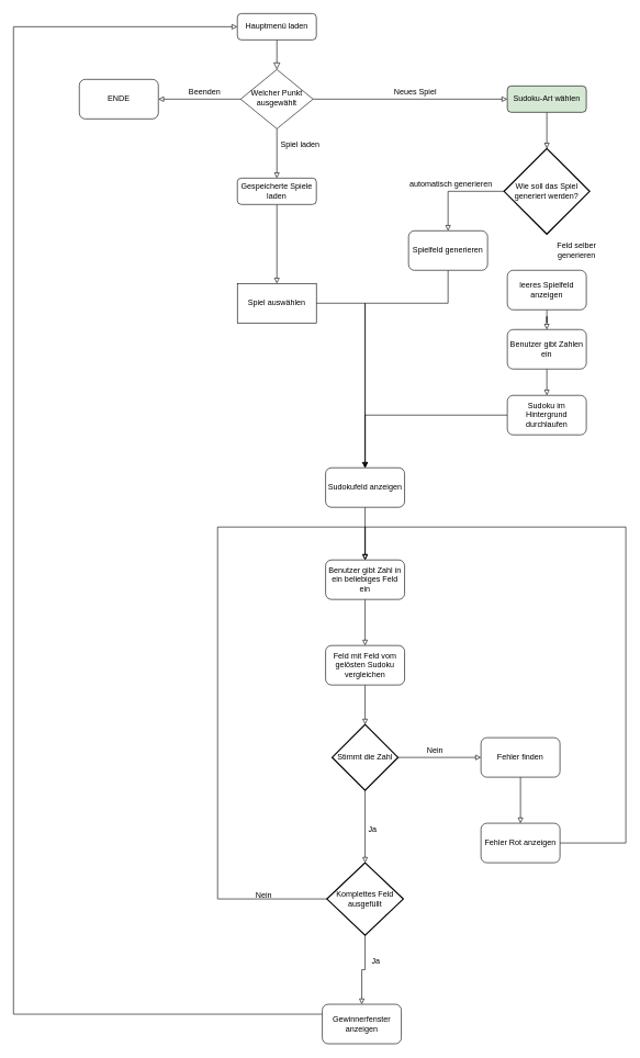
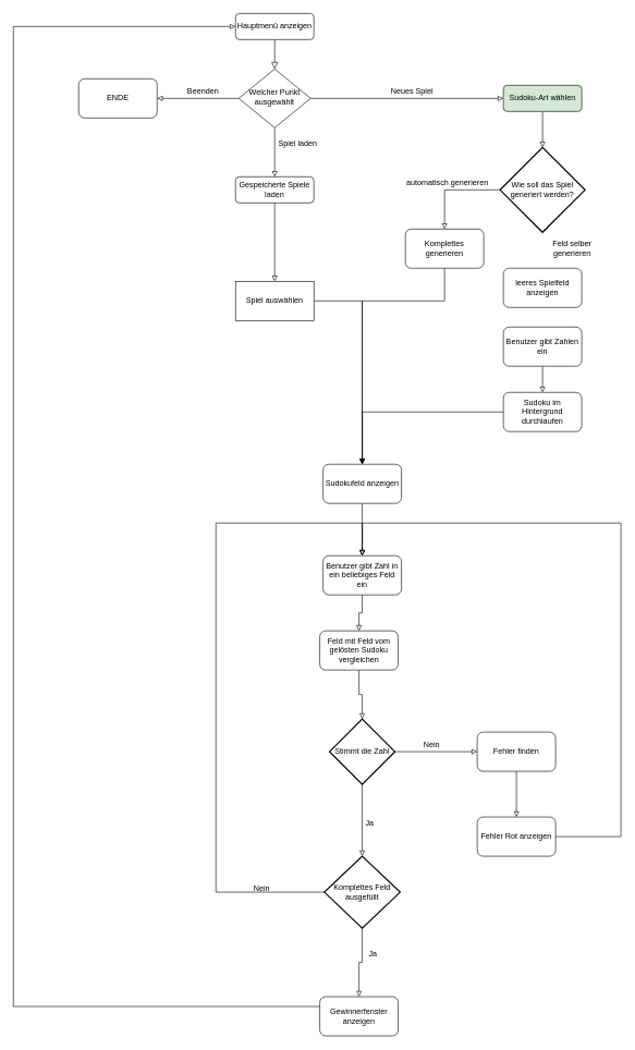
  <mxCell id="0" />
  <mxCell id="1" parent="0" />
  <mxCell id="2" value="" style="rounded=0;html=1;jettySize=auto;orthogonalLoop=1;fontSize=11;endArrow=block;endFill=0;endSize=8;strokeWidth=1;shadow=0;labelBackgroundColor=none;edgeStyle=orthogonalEdgeStyle;" parent="1" source="3" target="7" edge="1"><mxGeometry relative="1" as="geometry" /></mxCell>
- <mxCell id="3" value="Hauptmenü laden" style="rounded=1;whiteSpace=wrap;html=1;fontSize=12;glass=0;strokeWidth=1;shadow=0;" parent="1" vertex="1"><mxGeometry x="360" y="20" width="120" height="40" as="geometry" /></mxCell>
+ <mxCell id="3" value="Hauptmenü anzeigen" style="rounded=1;whiteSpace=wrap;html=1;fontSize=12;glass=0;strokeWidth=1;shadow=0;" parent="1" vertex="1"><mxGeometry x="360" y="20" width="120" height="40" as="geometry" /></mxCell>
  <mxCell id="4" style="edgeStyle=orthogonalEdgeStyle;rounded=0;orthogonalLoop=1;jettySize=auto;html=1;endArrow=block;endFill=0;" parent="1" source="7" target="9" edge="1"><mxGeometry relative="1" as="geometry"><mxPoint x="770" y="150" as="targetPoint" /><Array as="points" /></mxGeometry></mxCell>
  <mxCell id="5" value="" style="edgeStyle=orthogonalEdgeStyle;rounded=0;orthogonalLoop=1;jettySize=auto;html=1;endArrow=block;endFill=0;" parent="1" source="7" target="11" edge="1"><mxGeometry relative="1" as="geometry" /></mxCell>
  <mxCell id="6" style="edgeStyle=orthogonalEdgeStyle;rounded=0;orthogonalLoop=1;jettySize=auto;html=1;endArrow=block;endFill=0;" parent="1" source="7" target="48" edge="1"><mxGeometry relative="1" as="geometry" /></mxCell>
  <mxCell id="7" value="Welcher Punkt ausgewählt" style="rhombus;whiteSpace=wrap;html=1;shadow=0;fontFamily=Helvetica;fontSize=12;align=center;strokeWidth=1;spacing=6;spacingTop=-4;" parent="1" vertex="1"><mxGeometry x="365" y="105" width="110" height="90" as="geometry" /></mxCell>
  <mxCell id="8" value="" style="edgeStyle=orthogonalEdgeStyle;rounded=0;orthogonalLoop=1;jettySize=auto;html=1;endArrow=block;endFill=0;" parent="1" source="9" target="15" edge="1"><mxGeometry relative="1" as="geometry" /></mxCell>
  <mxCell id="9" value="Sudoku-Art wählen" style="rounded=1;whiteSpace=wrap;html=1;fontSize=12;glass=0;strokeWidth=1;shadow=0;fillColor=#d5e8d4;" parent="1" vertex="1"><mxGeometry x="770" y="130" width="120" height="40" as="geometry" /></mxCell>
  <mxCell id="10" style="edgeStyle=orthogonalEdgeStyle;rounded=0;orthogonalLoop=1;jettySize=auto;html=1;endArrow=block;endFill=0;" parent="1" source="11" target="51" edge="1"><mxGeometry relative="1" as="geometry"><mxPoint x="530" y="730" as="targetPoint" /></mxGeometry></mxCell>
  <mxCell id="11" value="Gespeicherte Spiele laden" style="rounded=1;whiteSpace=wrap;html=1;fontSize=12;glass=0;strokeWidth=1;shadow=0;" parent="1" vertex="1"><mxGeometry x="360" y="270" width="120" height="40" as="geometry" /></mxCell>
  <mxCell id="12" value="Neues Spiel" style="text;html=1;align=center;verticalAlign=middle;resizable=0;points=[];autosize=1;" parent="1" vertex="1"><mxGeometry x="590" y="130" width="80" height="20" as="geometry" /></mxCell>
  <mxCell id="13" value="Spiel laden" style="text;html=1;align=center;verticalAlign=middle;resizable=0;points=[];autosize=1;" parent="1" vertex="1"><mxGeometry x="420" y="210" width="70" height="20" as="geometry" /></mxCell>
  <mxCell id="14" style="edgeStyle=orthogonalEdgeStyle;rounded=0;orthogonalLoop=1;jettySize=auto;html=1;endArrow=block;endFill=0;" parent="1" source="15" target="20" edge="1"><mxGeometry relative="1" as="geometry"><Array as="points"><mxPoint x="680" y="290" /></Array></mxGeometry></mxCell>
  <mxCell id="15" value="Wie soll das Spiel generiert werden?" style="strokeWidth=2;html=1;shape=mxgraph.flowchart.decision;whiteSpace=wrap;" parent="1" vertex="1"><mxGeometry x="765" y="225" width="130" height="130" as="geometry" /></mxCell>
- <mxCell id="16" style="edgeStyle=orthogonalEdgeStyle;rounded=0;orthogonalLoop=1;jettySize=auto;html=1;endArrow=block;endFill=0;" parent="1" source="17" target="27" edge="1"><mxGeometry relative="1" as="geometry" /></mxCell>
  <mxCell id="17" value="leeres Spielfeld anzeigen" style="rounded=1;whiteSpace=wrap;html=1;" parent="1" vertex="1"><mxGeometry x="770" y="410" width="120" height="60" as="geometry" /></mxCell>
  <mxCell id="18" value="Feld selber &lt;br&gt;generieren&lt;br&gt;" style="text;html=1;align=center;verticalAlign=middle;resizable=0;points=[];autosize=1;" parent="1" vertex="1"><mxGeometry x="840" y="365" width="70" height="30" as="geometry" /></mxCell>
  <mxCell id="19" style="edgeStyle=orthogonalEdgeStyle;rounded=0;orthogonalLoop=1;jettySize=auto;html=1;endArrow=block;endFill=0;" parent="1" source="20" target="23" edge="1"><mxGeometry relative="1" as="geometry"><mxPoint x="580" y="720" as="targetPoint" /><Array as="points"><mxPoint x="680" y="460" /><mxPoint x="554" y="460" /></Array></mxGeometry></mxCell>
- <mxCell id="20" value="Spielfeld generieren" style="rounded=1;whiteSpace=wrap;html=1;" parent="1" vertex="1"><mxGeometry x="620" y="350" width="120" height="60" as="geometry" /></mxCell>
+ <mxCell id="20" value="Komplettes generieren" style="rounded=1;whiteSpace=wrap;html=1;" parent="1" vertex="1"><mxGeometry x="620" y="350" width="120" height="60" as="geometry" /></mxCell>
  <mxCell id="21" value="automatisch generieren" style="text;html=1;align=center;verticalAlign=middle;resizable=0;points=[];autosize=1;" parent="1" vertex="1"><mxGeometry x="614" y="270" width="140" height="20" as="geometry" /></mxCell>
  <mxCell id="22" value="" style="edgeStyle=orthogonalEdgeStyle;rounded=0;orthogonalLoop=1;jettySize=auto;html=1;endArrow=block;endFill=0;" parent="1" source="23" target="25" edge="1"><mxGeometry relative="1" as="geometry" /></mxCell>
  <mxCell id="23" value="Sudokufeld anzeigen" style="rounded=1;whiteSpace=wrap;html=1;" parent="1" vertex="1"><mxGeometry x="494" y="710" width="120" height="60" as="geometry" /></mxCell>
  <mxCell id="24" value="" style="edgeStyle=orthogonalEdgeStyle;rounded=0;orthogonalLoop=1;jettySize=auto;html=1;endArrow=block;endFill=0;" parent="1" source="25" target="31" edge="1"><mxGeometry relative="1" as="geometry" /></mxCell>
  <mxCell id="25" value="Benutzer gibt Zahl in ein beliebiges Feld ein" style="rounded=1;whiteSpace=wrap;html=1;" parent="1" vertex="1"><mxGeometry x="494" y="850" width="120" height="60" as="geometry" /></mxCell>
  <mxCell id="26" style="edgeStyle=orthogonalEdgeStyle;rounded=0;orthogonalLoop=1;jettySize=auto;html=1;endArrow=block;endFill=0;" parent="1" source="27" target="29" edge="1"><mxGeometry relative="1" as="geometry" /></mxCell>
  <mxCell id="27" value="Benutzer gibt Zahlen ein" style="rounded=1;whiteSpace=wrap;html=1;" parent="1" vertex="1"><mxGeometry x="770" y="500" width="120" height="60" as="geometry" /></mxCell>
  <mxCell id="28" style="edgeStyle=orthogonalEdgeStyle;rounded=0;orthogonalLoop=1;jettySize=auto;html=1;endArrow=block;endFill=0;" parent="1" source="29" target="23" edge="1"><mxGeometry relative="1" as="geometry" /></mxCell>
  <mxCell id="29" value="Sudoku im Hintergrund durchlaufen" style="rounded=1;whiteSpace=wrap;html=1;" parent="1" vertex="1"><mxGeometry x="770" y="600" width="120" height="60" as="geometry" /></mxCell>
  <mxCell id="30" value="" style="edgeStyle=orthogonalEdgeStyle;rounded=0;orthogonalLoop=1;jettySize=auto;html=1;endArrow=block;endFill=0;" parent="1" source="31" target="34" edge="1"><mxGeometry relative="1" as="geometry" /></mxCell>
- <mxCell id="31" value="Feld mit Feld vom gelösten Sudoku vergleichen" style="rounded=1;whiteSpace=wrap;html=1;" parent="1" vertex="1"><mxGeometry x="494" y="980" width="120" height="60" as="geometry" /></mxCell>
+ <mxCell id="31" value="Feld mit Feld vom gelösten Sudoku vergleichen" style="rounded=1;whiteSpace=wrap;html=1;" parent="1" vertex="1"><mxGeometry x="489" y="965" width="120" height="60" as="geometry" /></mxCell>
  <mxCell id="32" style="edgeStyle=orthogonalEdgeStyle;rounded=0;orthogonalLoop=1;jettySize=auto;html=1;endArrow=block;endFill=0;" parent="1" source="34" target="36" edge="1"><mxGeometry relative="1" as="geometry" /></mxCell>
  <mxCell id="33" value="" style="edgeStyle=orthogonalEdgeStyle;rounded=0;orthogonalLoop=1;jettySize=auto;html=1;endArrow=block;endFill=0;" parent="1" source="34" target="41" edge="1"><mxGeometry relative="1" as="geometry" /></mxCell>
  <mxCell id="34" value="Stimmt die Zahl" style="strokeWidth=2;html=1;shape=mxgraph.flowchart.decision;whiteSpace=wrap;" parent="1" vertex="1"><mxGeometry x="504" y="1100" width="100" height="100" as="geometry" /></mxCell>
  <mxCell id="35" style="edgeStyle=orthogonalEdgeStyle;rounded=0;orthogonalLoop=1;jettySize=auto;html=1;endArrow=block;endFill=0;" parent="1" source="36" target="38" edge="1"><mxGeometry relative="1" as="geometry" /></mxCell>
  <mxCell id="36" value="Fehler finden" style="rounded=1;whiteSpace=wrap;html=1;" parent="1" vertex="1"><mxGeometry x="730" y="1120" width="120" height="60" as="geometry" /></mxCell>
  <mxCell id="37" style="edgeStyle=orthogonalEdgeStyle;rounded=0;orthogonalLoop=1;jettySize=auto;html=1;endArrow=block;endFill=0;" parent="1" source="38" target="25" edge="1"><mxGeometry relative="1" as="geometry"><Array as="points"><mxPoint x="950" y="1280" /><mxPoint x="950" y="800" /><mxPoint x="554" y="800" /></Array></mxGeometry></mxCell>
  <mxCell id="38" value="Fehler Rot anzeigen" style="rounded=1;whiteSpace=wrap;html=1;" parent="1" vertex="1"><mxGeometry x="730" y="1250" width="120" height="60" as="geometry" /></mxCell>
  <mxCell id="39" style="edgeStyle=orthogonalEdgeStyle;rounded=0;orthogonalLoop=1;jettySize=auto;html=1;endArrow=block;endFill=0;exitX=0;exitY=0.5;exitDx=0;exitDy=0;exitPerimeter=0;" parent="1" source="41" target="25" edge="1"><mxGeometry relative="1" as="geometry"><mxPoint x="554" y="800" as="targetPoint" /><Array as="points"><mxPoint x="330" y="1365" /><mxPoint x="330" y="800" /><mxPoint x="554" y="800" /></Array></mxGeometry></mxCell>
  <mxCell id="40" style="edgeStyle=orthogonalEdgeStyle;rounded=0;orthogonalLoop=1;jettySize=auto;html=1;endArrow=block;endFill=0;" parent="1" source="41" target="46" edge="1"><mxGeometry relative="1" as="geometry" /></mxCell>
  <mxCell id="41" value="Komplettes Feld ausgefüllt" style="strokeWidth=2;html=1;shape=mxgraph.flowchart.decision;whiteSpace=wrap;" parent="1" vertex="1"><mxGeometry x="496" y="1310" width="116" height="110" as="geometry" /></mxCell>
  <mxCell id="42" value="Nein" style="text;html=1;align=center;verticalAlign=middle;resizable=0;points=[];autosize=1;" parent="1" vertex="1"><mxGeometry x="640" y="1130" width="40" height="20" as="geometry" /></mxCell>
  <mxCell id="43" value="Ja" style="text;html=1;align=center;verticalAlign=middle;resizable=0;points=[];autosize=1;" parent="1" vertex="1"><mxGeometry x="550" y="1250" width="30" height="20" as="geometry" /></mxCell>
  <mxCell id="44" value="Nein" style="text;html=1;align=center;verticalAlign=middle;resizable=0;points=[];autosize=1;" parent="1" vertex="1"><mxGeometry x="380" y="1350" width="40" height="20" as="geometry" /></mxCell>
  <mxCell id="45" style="edgeStyle=orthogonalEdgeStyle;rounded=0;orthogonalLoop=1;jettySize=auto;html=1;entryX=0;entryY=0.5;entryDx=0;entryDy=0;endArrow=block;endFill=0;" parent="1" source="46" target="3" edge="1"><mxGeometry relative="1" as="geometry"><Array as="points"><mxPoint x="20" y="1540" /><mxPoint x="20" y="40" /></Array></mxGeometry></mxCell>
  <mxCell id="46" value="Gewinnerfenster anzeigen" style="rounded=1;whiteSpace=wrap;html=1;" parent="1" vertex="1"><mxGeometry x="489" y="1525" width="120" height="60" as="geometry" /></mxCell>
  <mxCell id="47" value="Ja" style="text;html=1;align=center;verticalAlign=middle;resizable=0;points=[];autosize=1;" parent="1" vertex="1"><mxGeometry x="555" y="1450" width="30" height="20" as="geometry" /></mxCell>
  <mxCell id="48" value="ENDE" style="rounded=1;whiteSpace=wrap;html=1;" parent="1" vertex="1"><mxGeometry x="120" y="120" width="120" height="60" as="geometry" /></mxCell>
  <mxCell id="49" value="Beenden&lt;br&gt;" style="text;html=1;align=center;verticalAlign=middle;resizable=0;points=[];autosize=1;" parent="1" vertex="1"><mxGeometry x="280" y="130" width="60" height="20" as="geometry" /></mxCell>
  <mxCell id="50" style="edgeStyle=orthogonalEdgeStyle;rounded=0;orthogonalLoop=1;jettySize=auto;html=1;" edge="1" parent="1" source="51" target="23"><mxGeometry relative="1" as="geometry" /></mxCell>
  <mxCell id="51" value="Spiel auswählen" style="whiteSpace=wrap;html=1;rounded=0;" vertex="1" parent="1"><mxGeometry x="360" y="430" width="120" height="60" as="geometry" /></mxCell>
